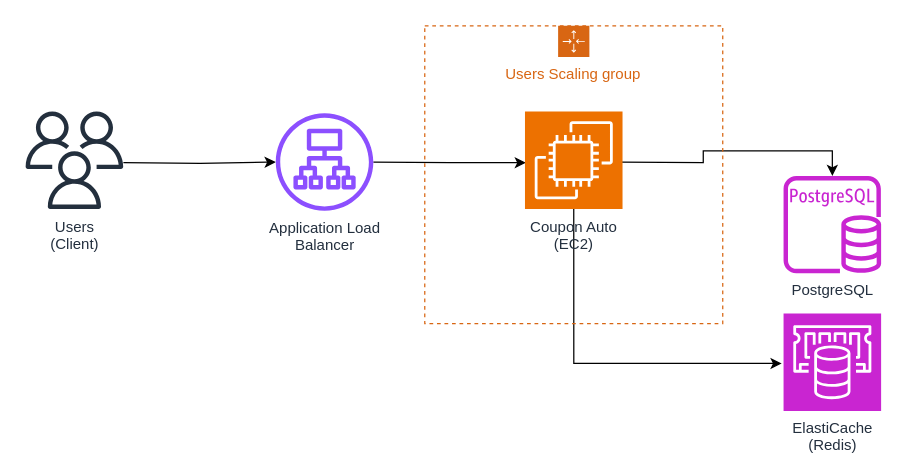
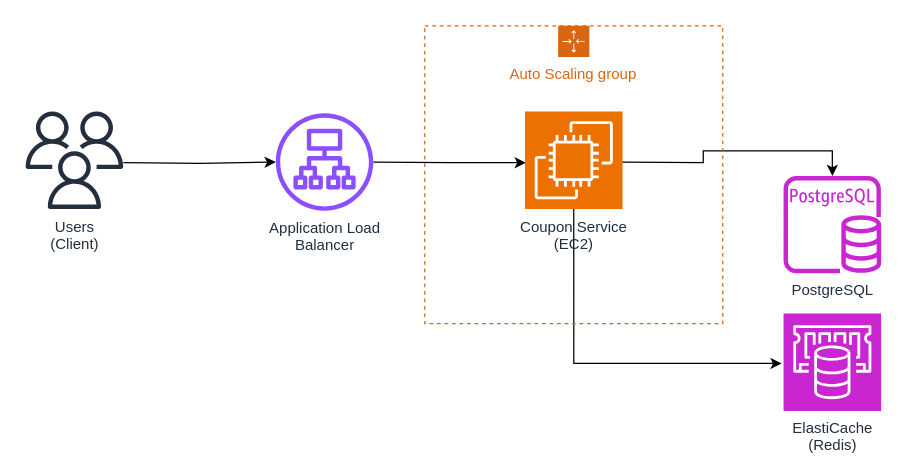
  <mxCell id="0" />
  <mxCell id="1" parent="0" />
  <mxCell id="2" style="edgeStyle=orthogonalEdgeStyle;rounded=0;orthogonalLoop=1;jettySize=auto;html=1;entryX=0;entryY=0.5;entryDx=0;entryDy=0;entryPerimeter=0;" edge="1" parent="1"><mxGeometry relative="1" as="geometry"><mxPoint x="98.156" y="129.5" as="sourcePoint" /><mxPoint x="220" y="129" as="targetPoint" /></mxGeometry></mxCell>
  <mxCell id="3" style="edgeStyle=orthogonalEdgeStyle;rounded=0;orthogonalLoop=1;jettySize=auto;html=1;exitX=0.5;exitY=1;exitDx=0;exitDy=0;exitPerimeter=0;" edge="1" parent="1" source="8"><mxGeometry relative="1" as="geometry"><mxPoint x="624.5" y="290" as="targetPoint" /><mxPoint x="458.25" y="176" as="sourcePoint" /><Array as="points"><mxPoint x="458" y="290" /></Array></mxGeometry></mxCell>
  <mxCell id="4" style="edgeStyle=orthogonalEdgeStyle;rounded=0;orthogonalLoop=1;jettySize=auto;html=1;entryX=0;entryY=0.5;entryDx=0;entryDy=0;entryPerimeter=0;" edge="1" parent="1"><mxGeometry relative="1" as="geometry"><mxPoint x="298" y="129.029" as="sourcePoint" /><mxPoint x="420" y="129.5" as="targetPoint" /></mxGeometry></mxCell>
  <mxCell id="5" style="edgeStyle=orthogonalEdgeStyle;rounded=0;orthogonalLoop=1;jettySize=auto;html=1;" edge="1" parent="1" target="11"><mxGeometry relative="1" as="geometry"><mxPoint x="496.5" y="129" as="sourcePoint" /><mxPoint x="620" y="129" as="targetPoint" /></mxGeometry></mxCell>
  <mxCell id="6" value="Users&lt;div&gt;(Client)&lt;/div&gt;" style="sketch=0;outlineConnect=0;fontColor=#232F3E;gradientColor=none;fillColor=#232F3D;strokeColor=none;dashed=0;verticalLabelPosition=bottom;verticalAlign=top;align=center;html=1;fontSize=12;fontStyle=0;aspect=fixed;pointerEvents=1;shape=mxgraph.aws4.users;" vertex="1" parent="1"><mxGeometry x="20" y="88.5" width="78" height="78" as="geometry" /></mxCell>
- <mxCell id="7" value="Users Scaling group" style="points=[[0,0],[0.25,0],[0.5,0],[0.75,0],[1,0],[1,0.25],[1,0.5],[1,0.75],[1,1],[0.75,1],[0.5,1],[0.25,1],[0,1],[0,0.75],[0,0.5],[0,0.25]];outlineConnect=0;gradientColor=none;html=1;whiteSpace=wrap;fontSize=12;fontStyle=0;container=1;pointerEvents=0;collapsible=0;recursiveResize=0;shape=mxgraph.aws4.groupCenter;grIcon=mxgraph.aws4.group_auto_scaling_group;grStroke=1;strokeColor=#D86613;fillColor=none;verticalAlign=top;align=center;fontColor=#D86613;dashed=1;spacingTop=25;" vertex="1" parent="1"><mxGeometry x="339.13" y="20" width="238.25" height="238.25" as="geometry" /></mxCell>
- <mxCell id="8" value="Coupon Auto&lt;div&gt;(EC2)&lt;/div&gt;" style="sketch=0;points=[[0,0,0],[0.25,0,0],[0.5,0,0],[0.75,0,0],[1,0,0],[0,1,0],[0.25,1,0],[0.5,1,0],[0.75,1,0],[1,1,0],[0,0.25,0],[0,0.5,0],[0,0.75,0],[1,0.25,0],[1,0.5,0],[1,0.75,0]];outlineConnect=0;fontColor=#232F3E;fillColor=#ED7100;strokeColor=#ffffff;dashed=0;verticalLabelPosition=bottom;verticalAlign=top;align=center;html=1;fontSize=12;fontStyle=0;aspect=fixed;shape=mxgraph.aws4.resourceIcon;resIcon=mxgraph.aws4.ec2;" vertex="1" parent="7"><mxGeometry x="80.12" y="68.5" width="78" height="78" as="geometry" /></mxCell>
+ <mxCell id="7" value="Auto Scaling group" style="points=[[0,0],[0.25,0],[0.5,0],[0.75,0],[1,0],[1,0.25],[1,0.5],[1,0.75],[1,1],[0.75,1],[0.5,1],[0.25,1],[0,1],[0,0.75],[0,0.5],[0,0.25]];outlineConnect=0;gradientColor=none;html=1;whiteSpace=wrap;fontSize=12;fontStyle=0;container=1;pointerEvents=0;collapsible=0;recursiveResize=0;shape=mxgraph.aws4.groupCenter;grIcon=mxgraph.aws4.group_auto_scaling_group;grStroke=1;strokeColor=#D86613;fillColor=none;verticalAlign=top;align=center;fontColor=#D86613;dashed=1;spacingTop=25;" vertex="1" parent="1"><mxGeometry x="339.13" y="20" width="238.25" height="238.25" as="geometry" /></mxCell>
+ <mxCell id="8" value="Coupon Service&lt;div&gt;(EC2)&lt;/div&gt;" style="sketch=0;points=[[0,0,0],[0.25,0,0],[0.5,0,0],[0.75,0,0],[1,0,0],[0,1,0],[0.25,1,0],[0.5,1,0],[0.75,1,0],[1,1,0],[0,0.25,0],[0,0.5,0],[0,0.75,0],[1,0.25,0],[1,0.5,0],[1,0.75,0]];outlineConnect=0;fontColor=#232F3E;fillColor=#ED7100;strokeColor=#ffffff;dashed=0;verticalLabelPosition=bottom;verticalAlign=top;align=center;html=1;fontSize=12;fontStyle=0;aspect=fixed;shape=mxgraph.aws4.resourceIcon;resIcon=mxgraph.aws4.ec2;" vertex="1" parent="7"><mxGeometry x="80.12" y="68.5" width="78" height="78" as="geometry" /></mxCell>
  <mxCell id="9" value="Application Load&lt;div&gt;Balancer&lt;/div&gt;" style="sketch=0;outlineConnect=0;fontColor=#232F3E;gradientColor=none;fillColor=#8C4FFF;strokeColor=none;dashed=0;verticalLabelPosition=bottom;verticalAlign=top;align=center;html=1;fontSize=12;fontStyle=0;aspect=fixed;pointerEvents=1;shape=mxgraph.aws4.application_load_balancer;" vertex="1" parent="1"><mxGeometry x="220" y="90" width="78" height="78" as="geometry" /></mxCell>
  <mxCell id="10" value="ElastiCache&lt;div&gt;(Redis)&lt;/div&gt;" style="sketch=0;points=[[0,0,0],[0.25,0,0],[0.5,0,0],[0.75,0,0],[1,0,0],[0,1,0],[0.25,1,0],[0.5,1,0],[0.75,1,0],[1,1,0],[0,0.25,0],[0,0.5,0],[0,0.75,0],[1,0.25,0],[1,0.5,0],[1,0.75,0]];outlineConnect=0;fontColor=#232F3E;fillColor=#C925D1;strokeColor=#ffffff;dashed=0;verticalLabelPosition=bottom;verticalAlign=top;align=center;html=1;fontSize=12;fontStyle=0;aspect=fixed;shape=mxgraph.aws4.resourceIcon;resIcon=mxgraph.aws4.elasticache;" vertex="1" parent="1"><mxGeometry x="626" y="250" width="78" height="78" as="geometry" /></mxCell>
  <mxCell id="11" value="PostgreSQL" style="sketch=0;outlineConnect=0;fontColor=#232F3E;gradientColor=none;fillColor=#C925D1;strokeColor=none;dashed=0;verticalLabelPosition=bottom;verticalAlign=top;align=center;html=1;fontSize=12;fontStyle=0;aspect=fixed;pointerEvents=1;shape=mxgraph.aws4.rds_postgresql_instance;" vertex="1" parent="1"><mxGeometry x="626" y="140" width="78" height="78" as="geometry" /></mxCell>
